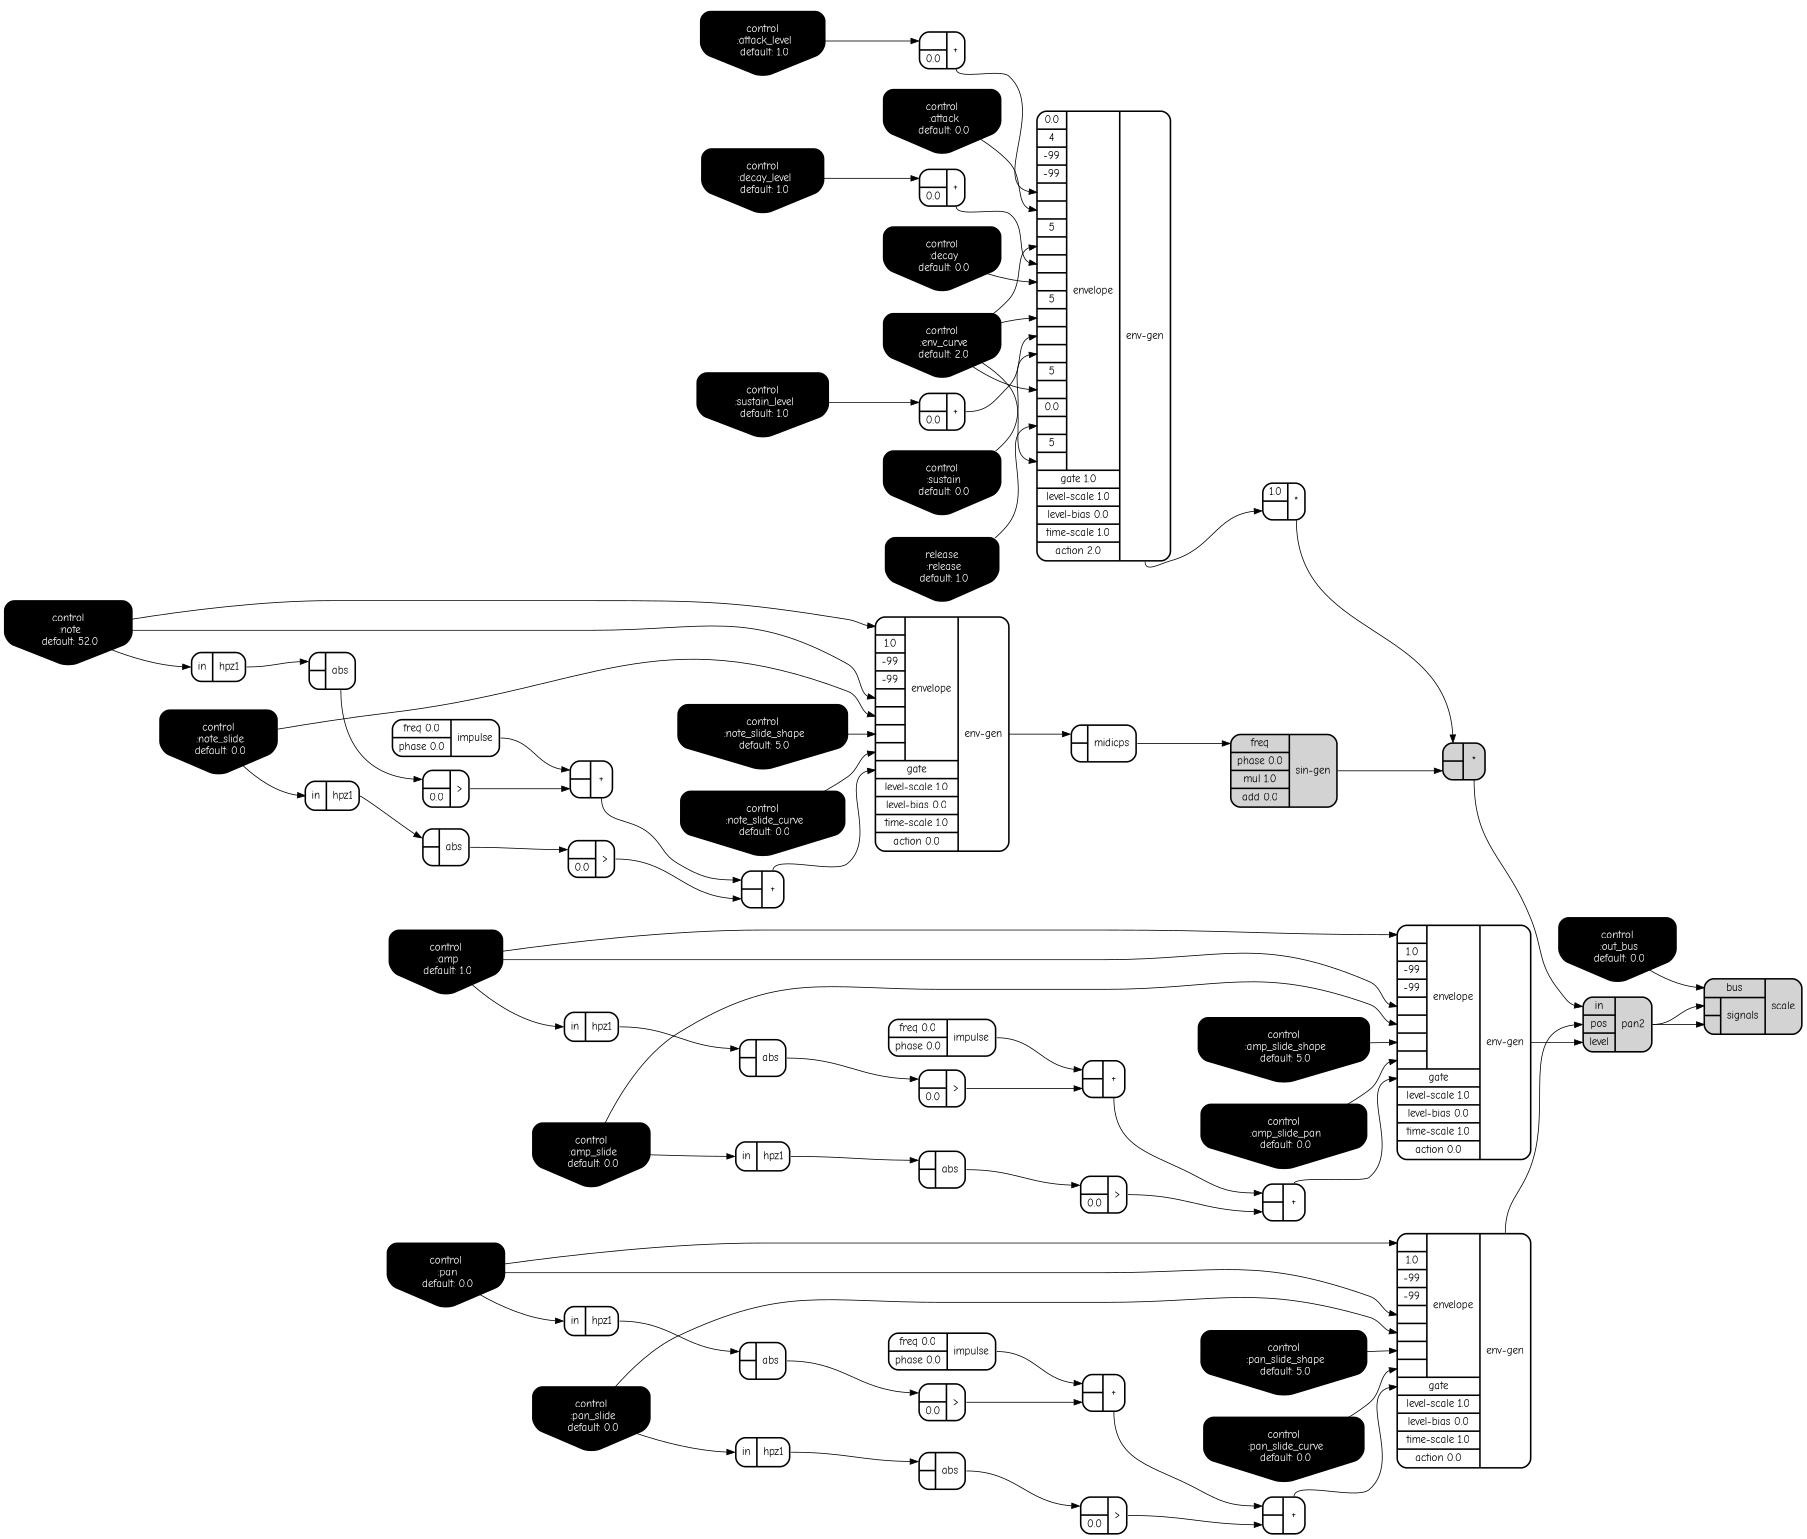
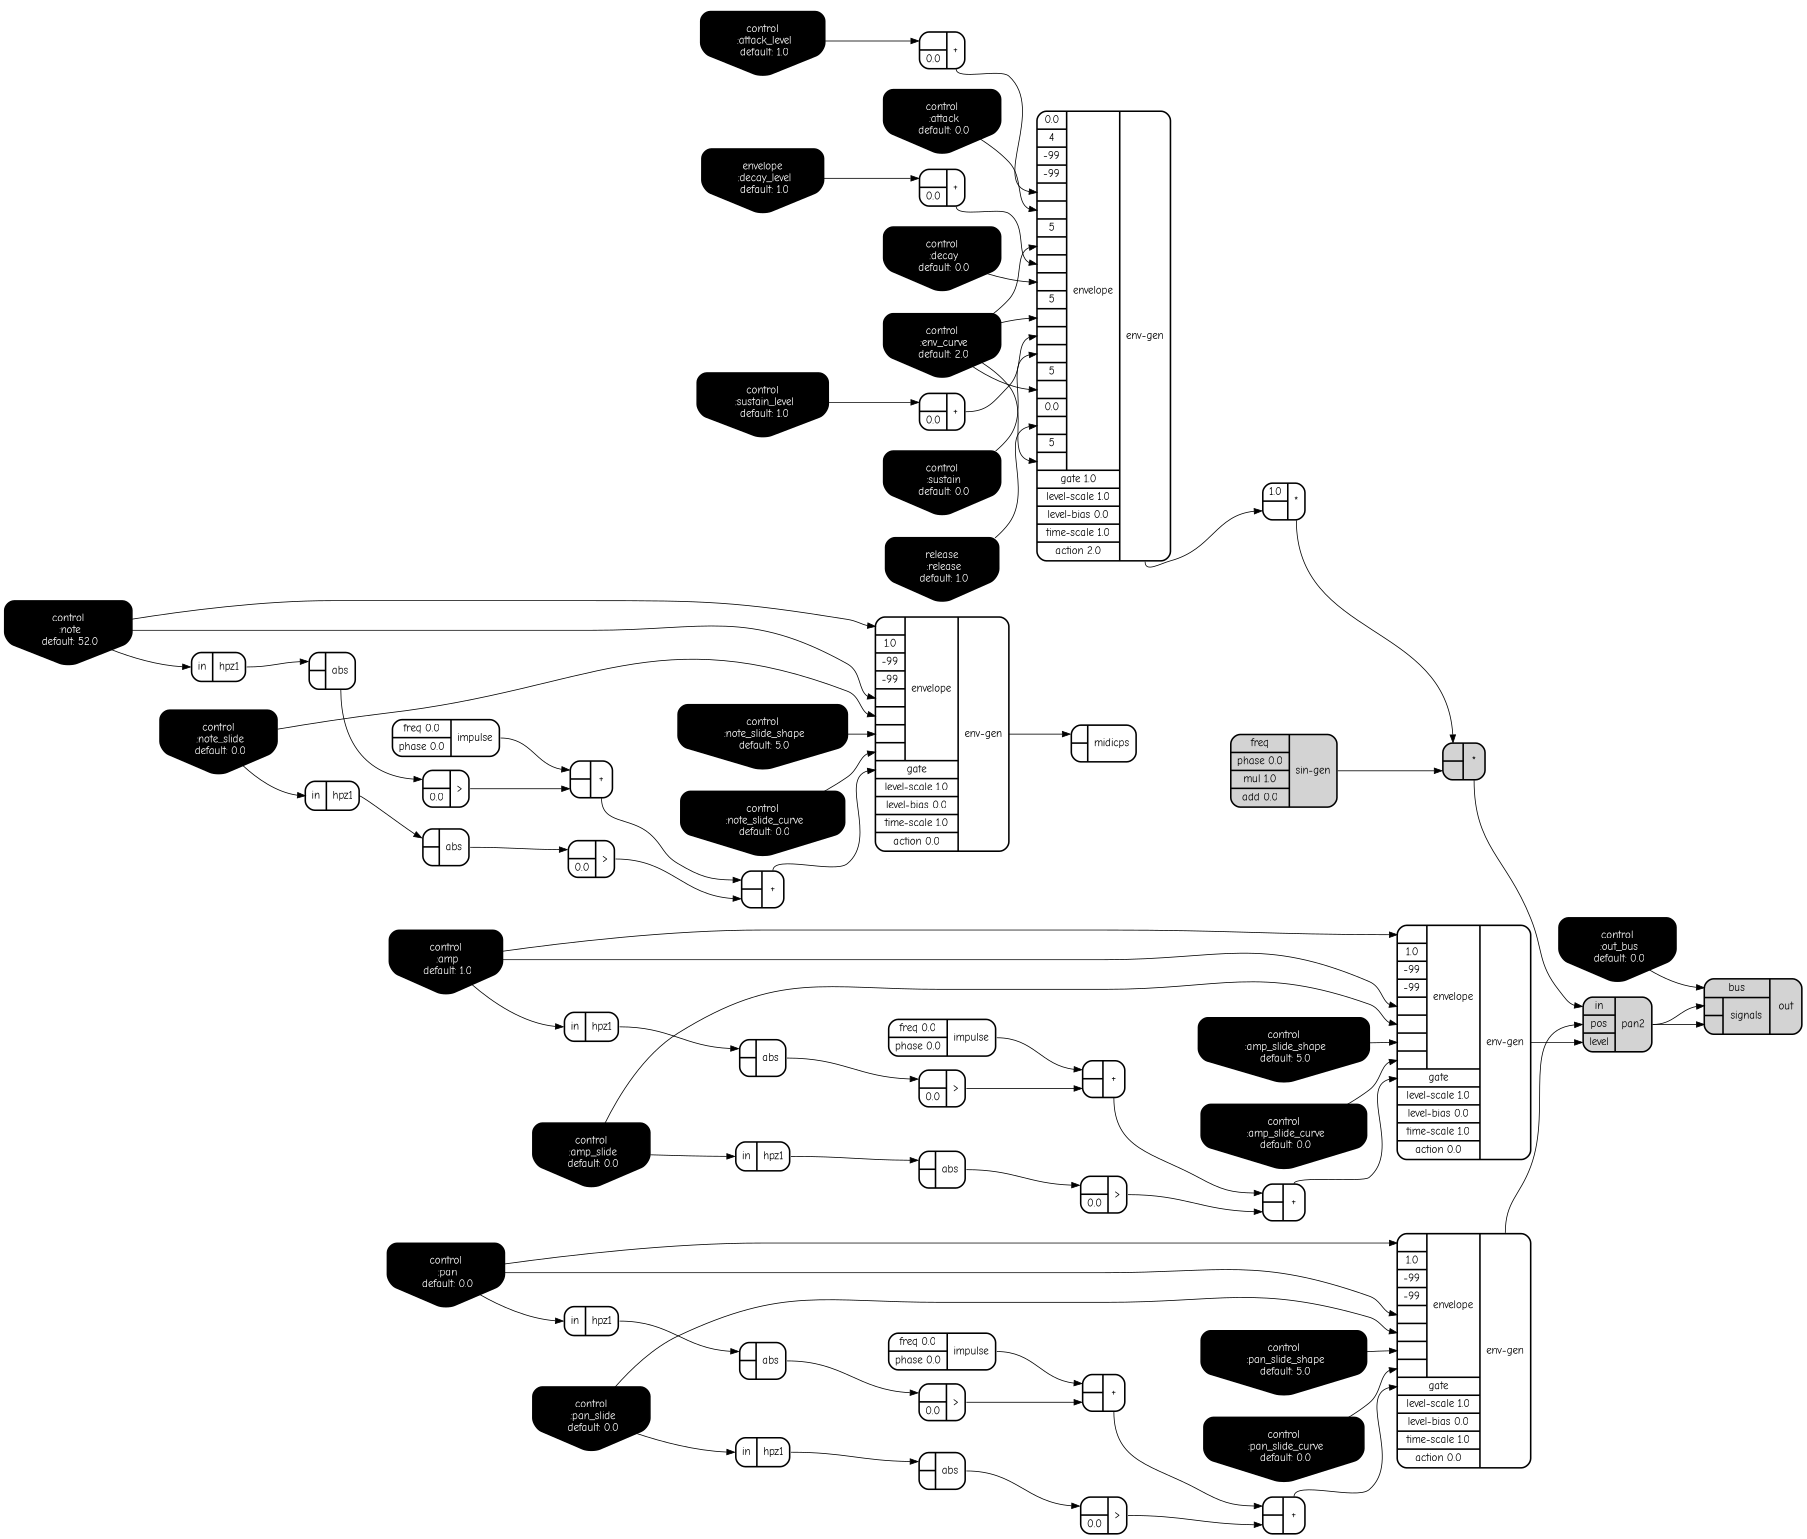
  digraph {
    fontname="Comic Neue"
    rankdir=LR
    node [fontname="Comic Neue" rankdir=LR shape=record style="bold, rounded"]
    edge [fontname="Comic Neue" headport=a tailport=__UG_NAME__]
    n1 [label="{{ <a> 1.0|<b> } |<__UG_NAME__>* }"]
    n2 [label="{{ <a> |<b> } |<__UG_NAME__>* }" style="filled, bold, rounded"]
    n3 [label="{{ <in> in|<pos> pos|<level> level} |<__UG_NAME__>pan2 }" style="filled, bold, rounded"]
-   n4 [label="{{ <bus> bus|{{<signals___pan2___0>|<signals___pan2___1>}|signals}} |<__UG_NAME__>scale }" style="filled, bold, rounded"]
+   n4 [label="{{ <bus> bus|{{<signals___pan2___0>|<signals___pan2___1>}|signals}} |<__UG_NAME__>out }" style="filled, bold, rounded"]
    n5 [label="{{ <a> |<b> } |<__UG_NAME__>+ }"]
    n6 [label="{{ <a> |<b> } |<__UG_NAME__>+ }"]
    n7 [label="{{ {{<envelope___control___0>|1.0|-99|-99|<envelope___control___4>|<envelope___control___5>|<envelope___control___6>|<envelope___control___7>}|envelope}|<gate> gate|<level____scale> level-scale 1.0|<level____bias> level-bias 0.0|<time____scale> time-scale 1.0|<action> action 0.0} |<__UG_NAME__>env-gen }"]
    n8 [label="{{ <a> |<b> 0.0} |<__UG_NAME__>+ }"]
    n9 [label="{{ {{0.0|4|-99|-99|<envelope___binary____op____u____gen___4>|<envelope___control___5>|5|<envelope___control___7>|<envelope___binary____op____u____gen___8>|<envelope___control___9>|5|<envelope___control___11>|<envelope___binary____op____u____gen___12>|<envelope___control___13>|5|<envelope___control___15>|0.0|<envelope___control___17>|5|<envelope___control___19>}|envelope}|<gate> gate 1.0|<level____scale> level-scale 1.0|<level____bias> level-bias 0.0|<time____scale> time-scale 1.0|<action> action 2.0} |<__UG_NAME__>env-gen }"]
    n10 [label="{{ <a> |<b> 0.0} |<__UG_NAME__>+ }"]
    n11 [label="{{ <a> |<b> 0.0} |<__UG_NAME__>+ }"]
    n12 [label="{{ <a> |<b> } |<__UG_NAME__>midicps }"]
    n13 [label="{{ <a> |<b> } |<__UG_NAME__>+ }"]
    n14 [label="{{ <a> |<b> } |<__UG_NAME__>+ }"]
    n15 [label="{{ {{<envelope___control___0>|1.0|-99|-99|<envelope___control___4>|<envelope___control___5>|<envelope___control___6>|<envelope___control___7>}|envelope}|<gate> gate|<level____scale> level-scale 1.0|<level____bias> level-bias 0.0|<time____scale> time-scale 1.0|<action> action 0.0} |<__UG_NAME__>env-gen }"]
    n16 [label="{{ <a> |<b> } |<__UG_NAME__>+ }"]
    n17 [label="{{ <a> |<b> } |<__UG_NAME__>+ }"]
    n18 [label="{{ {{<envelope___control___0>|1.0|-99|-99|<envelope___control___4>|<envelope___control___5>|<envelope___control___6>|<envelope___control___7>}|envelope}|<gate> gate|<level____scale> level-scale 1.0|<level____bias> level-bias 0.0|<time____scale> time-scale 1.0|<action> action 0.0} |<__UG_NAME__>env-gen }"]
    n19 [label="{{ <a> |<b> 0.0} |<__UG_NAME__>\> }"]
    n20 [label="{{ <a> |<b> 0.0} |<__UG_NAME__>\> }"]
    n21 [label="{{ <a> |<b> 0.0} |<__UG_NAME__>\> }"]
    n22 [label="{{ <a> |<b> 0.0} |<__UG_NAME__>\> }"]
    n23 [label="{{ <a> |<b> 0.0} |<__UG_NAME__>\> }"]
    n24 [label="{{ <a> |<b> 0.0} |<__UG_NAME__>\> }"]
    n25 [label="{{ <a> |<b> } |<__UG_NAME__>abs }"]
    n26 [label="{{ <a> |<b> } |<__UG_NAME__>abs }"]
    n27 [label="{{ <a> |<b> } |<__UG_NAME__>abs }"]
    n28 [label="{{ <a> |<b> } |<__UG_NAME__>abs }"]
    n29 [label="{{ <a> |<b> } |<__UG_NAME__>abs }"]
    n30 [label="{{ <a> |<b> } |<__UG_NAME__>abs }"]
    n31 [fillcolor=black fontcolor=white label="control\n :note\n default: 52.0" shape=invhouse style="rounded, filled, bold" rankdir=""]
    n32 [label="{{ <in> in} |<__UG_NAME__>hpz1 }"]
    n33 [fillcolor=black fontcolor=white label="control\n :note_slide\n default: 0.0" shape=invhouse style="rounded, filled, bold" rankdir=""]
    n34 [label="{{ <in> in} |<__UG_NAME__>hpz1 }"]
    n35 [fillcolor=black fontcolor=white label="control\n :note_slide_shape\n default: 5.0" shape=invhouse style="rounded, filled, bold" rankdir=""]
    n36 [fillcolor=black fontcolor=white label="control\n :note_slide_curve\n default: 0.0" shape=invhouse style="rounded, filled, bold" rankdir=""]
    n37 [fillcolor=black fontcolor=white label="control\n :amp\n default: 1.0" shape=invhouse style="rounded, filled, bold" rankdir=""]
    n38 [label="{{ <in> in} |<__UG_NAME__>hpz1 }"]
    n39 [fillcolor=black fontcolor=white label="control\n :amp_slide\n default: 0.0" shape=invhouse style="rounded, filled, bold" rankdir=""]
    n40 [label="{{ <in> in} |<__UG_NAME__>hpz1 }"]
    n41 [fillcolor=black fontcolor=white label="control\n :amp_slide_shape\n default: 5.0" shape=invhouse style="rounded, filled, bold" rankdir=""]
-   n42 [fillcolor=black fontcolor=white label="control\n :amp_slide_pan\n default: 0.0" shape=invhouse style="rounded, filled, bold" rankdir=""]
+   n42 [fillcolor=black fontcolor=white label="control\n :amp_slide_curve\n default: 0.0" shape=invhouse style="rounded, filled, bold" rankdir=""]
    n43 [fillcolor=black fontcolor=white label="control\n :pan\n default: 0.0" shape=invhouse style="rounded, filled, bold" rankdir=""]
    n44 [label="{{ <in> in} |<__UG_NAME__>hpz1 }"]
    n45 [fillcolor=black fontcolor=white label="control\n :pan_slide\n default: 0.0" shape=invhouse style="rounded, filled, bold" rankdir=""]
    n46 [label="{{ <in> in} |<__UG_NAME__>hpz1 }"]
    n47 [fillcolor=black fontcolor=white label="control\n :pan_slide_shape\n default: 5.0" shape=invhouse style="rounded, filled, bold" rankdir=""]
    n48 [fillcolor=black fontcolor=white label="control\n :pan_slide_curve\n default: 0.0" shape=invhouse style="rounded, filled, bold" rankdir=""]
    n49 [fillcolor=black fontcolor=white label="control\n :attack\n default: 0.0" shape=invhouse style="rounded, filled, bold" rankdir=""]
    n50 [fillcolor=black fontcolor=white label="control\n :decay\n default: 0.0" shape=invhouse style="rounded, filled, bold" rankdir=""]
    n51 [fillcolor=black fontcolor=white label="control\n :sustain\n default: 0.0" shape=invhouse style="rounded, filled, bold" rankdir=""]
    n52 [fillcolor=black fontcolor=white label="release\n :release\n default: 1.0" shape=invhouse style="rounded, filled, bold" rankdir=""]
    n53 [fillcolor=black fontcolor=white label="control\n :attack_level\n default: 1.0" shape=invhouse style="rounded, filled, bold" rankdir=""]
-   n54 [fillcolor=black fontcolor=white label="control\n :decay_level\n default: 1.0" shape=invhouse style="rounded, filled, bold" rankdir=""]
+   n54 [fillcolor=black fontcolor=white label="envelope\n :decay_level\n default: 1.0" shape=invhouse style="rounded, filled, bold" rankdir=""]
    n55 [fillcolor=black fontcolor=white label="control\n :sustain_level\n default: 1.0" shape=invhouse style="rounded, filled, bold" rankdir=""]
    n56 [fillcolor=black fontcolor=white label="control\n :env_curve\n default: 2.0" shape=invhouse style="rounded, filled, bold" rankdir=""]
    n57 [fillcolor=black fontcolor=white label="control\n :out_bus\n default: 0.0" shape=invhouse style="rounded, filled, bold" rankdir=""]
    n58 [label="{{ <freq> freq|<phase> phase 0.0|<mul> mul 1.0|<add> add 0.0} |<__UG_NAME__>sin-gen }" style="filled, bold, rounded"]
    n59 [label="{{ <freq> freq 0.0|<phase> phase 0.0} |<__UG_NAME__>impulse }"]
    n60 [label="{{ <freq> freq 0.0|<phase> phase 0.0} |<__UG_NAME__>impulse }"]
    n61 [label="{{ <freq> freq 0.0|<phase> phase 0.0} |<__UG_NAME__>impulse }"]
    n1 -> n2
    n2 -> n3 [headport=in]
    n3 -> n4 [headport=signals___pan2___0]
    n3 -> n4 [headport=signals___pan2___1]
    n5 -> n6
    n6 -> n7 [headport=gate]
    n7 -> n12
    n8 -> n9 [headport=envelope___binary____op____u____gen___4]
    n9 -> n1 [headport=b]
    n10 -> n9 [headport=envelope___binary____op____u____gen___8]
    n11 -> n9 [headport=envelope___binary____op____u____gen___12]
-   n12 -> n58 [headport=freq]
    n13 -> n14
    n14 -> n15 [headport=gate]
    n15 -> n3 [headport=pos]
    n16 -> n17
    n17 -> n18 [headport=gate]
    n18 -> n3 [headport=level]
    n19 -> n5 [headport=b]
    n20 -> n6 [headport=b]
    n21 -> n13 [headport=b]
    n22 -> n14 [headport=b]
    n23 -> n16 [headport=b]
    n24 -> n17 [headport=b]
    n25 -> n19
    n26 -> n20
    n27 -> n21
    n28 -> n22
    n29 -> n23
    n30 -> n24
    n31 -> n7 [headport=envelope___control___0]
    n31 -> n7 [headport=envelope___control___4]
    n31 -> n32 [headport=in]
    n32 -> n25
    n33 -> n7 [headport=envelope___control___5]
    n33 -> n34 [headport=in]
    n34 -> n26
    n35 -> n7 [headport=envelope___control___6]
    n36 -> n7 [headport=envelope___control___7]
    n37 -> n18 [headport=envelope___control___0]
    n37 -> n18 [headport=envelope___control___4]
    n37 -> n38 [headport=in]
    n38 -> n29
    n39 -> n18 [headport=envelope___control___5]
    n39 -> n40 [headport=in]
    n40 -> n30
    n41 -> n18 [headport=envelope___control___6]
    n42 -> n18 [headport=envelope___control___7]
    n43 -> n15 [headport=envelope___control___0]
    n43 -> n15 [headport=envelope___control___4]
    n43 -> n44 [headport=in]
    n44 -> n27
    n45 -> n15 [headport=envelope___control___5]
    n45 -> n46 [headport=in]
    n46 -> n28
    n47 -> n15 [headport=envelope___control___6]
    n48 -> n15 [headport=envelope___control___7]
    n49 -> n9 [headport=envelope___control___5]
    n50 -> n9 [headport=envelope___control___9]
    n51 -> n9 [headport=envelope___control___13]
    n52 -> n9 [headport=envelope___control___17]
    n53 -> n8
    n54 -> n10
    n55 -> n11
    n56 -> n9 [headport=envelope___control___7]
    n56 -> n9 [headport=envelope___control___11]
    n56 -> n9 [headport=envelope___control___15]
    n56 -> n9 [headport=envelope___control___19]
    n57 -> n4 [headport=bus]
    n58 -> n2 [headport=b]
    n59 -> n5
    n60 -> n13
    n61 -> n16
  }
